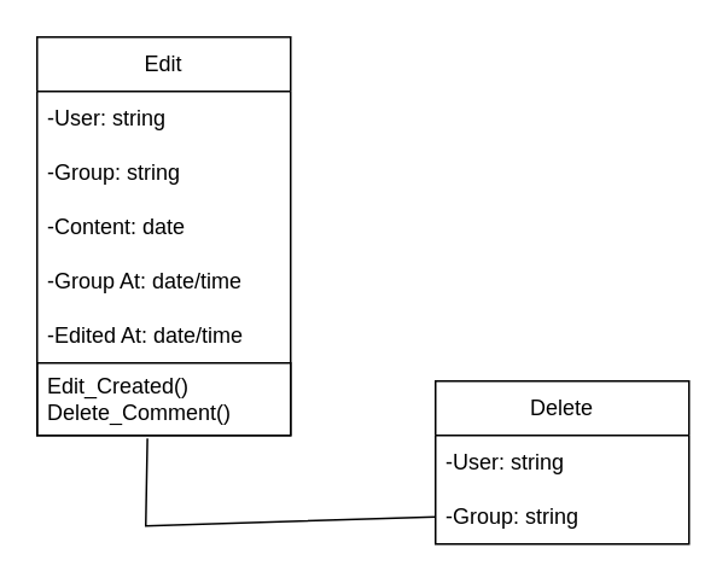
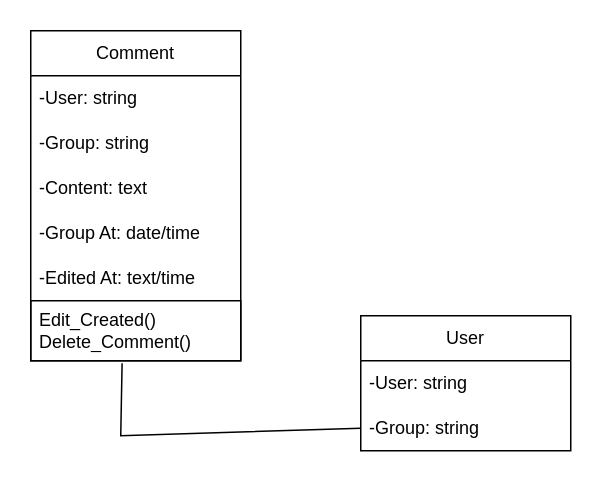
  <mxCell id="0" />
  <mxCell id="1" parent="0" />
- <mxCell id="2" value="Edit" style="swimlane;fontStyle=0;childLayout=stackLayout;horizontal=1;startSize=30;horizontalStack=0;resizeParent=1;resizeParentMax=0;resizeLast=0;collapsible=1;marginBottom=0;whiteSpace=wrap;html=1;strokeColor=default;" vertex="1" parent="1"><mxGeometry x="20" y="20" width="140" height="220" as="geometry" /></mxCell>
+ <mxCell id="2" value="Comment" style="swimlane;fontStyle=0;childLayout=stackLayout;horizontal=1;startSize=30;horizontalStack=0;resizeParent=1;resizeParentMax=0;resizeLast=0;collapsible=1;marginBottom=0;whiteSpace=wrap;html=1;strokeColor=default;" vertex="1" parent="1"><mxGeometry x="20" y="20" width="140" height="220" as="geometry" /></mxCell>
  <mxCell id="3" value="-User: string" style="text;strokeColor=none;fillColor=none;align=left;verticalAlign=middle;spacingLeft=4;spacingRight=4;overflow=hidden;points=[[0,0.5],[1,0.5]];portConstraint=eastwest;rotatable=0;whiteSpace=wrap;html=1;" vertex="1" parent="2"><mxGeometry y="30" width="140" height="30" as="geometry" /></mxCell>
  <mxCell id="4" value="-Group: string" style="text;strokeColor=none;fillColor=none;align=left;verticalAlign=middle;spacingLeft=4;spacingRight=4;overflow=hidden;points=[[0,0.5],[1,0.5]];portConstraint=eastwest;rotatable=0;whiteSpace=wrap;html=1;" vertex="1" parent="2"><mxGeometry y="60" width="140" height="30" as="geometry" /></mxCell>
- <mxCell id="5" value="-Content: date" style="text;strokeColor=none;fillColor=none;align=left;verticalAlign=middle;spacingLeft=4;spacingRight=4;overflow=hidden;points=[[0,0.5],[1,0.5]];portConstraint=eastwest;rotatable=0;whiteSpace=wrap;html=1;" vertex="1" parent="2"><mxGeometry y="90" width="140" height="30" as="geometry" /></mxCell>
+ <mxCell id="5" value="-Content: text" style="text;strokeColor=none;fillColor=none;align=left;verticalAlign=middle;spacingLeft=4;spacingRight=4;overflow=hidden;points=[[0,0.5],[1,0.5]];portConstraint=eastwest;rotatable=0;whiteSpace=wrap;html=1;" vertex="1" parent="2"><mxGeometry y="90" width="140" height="30" as="geometry" /></mxCell>
  <mxCell id="6" value="-Group At: date/time" style="text;strokeColor=none;fillColor=none;align=left;verticalAlign=middle;spacingLeft=4;spacingRight=4;overflow=hidden;points=[[0,0.5],[1,0.5]];portConstraint=eastwest;rotatable=0;whiteSpace=wrap;html=1;" vertex="1" parent="2"><mxGeometry y="120" width="140" height="30" as="geometry" /></mxCell>
- <mxCell id="7" value="-Edited At: date/time" style="text;strokeColor=none;fillColor=none;align=left;verticalAlign=middle;spacingLeft=4;spacingRight=4;overflow=hidden;points=[[0,0.5],[1,0.5]];portConstraint=eastwest;rotatable=0;whiteSpace=wrap;html=1;" vertex="1" parent="2"><mxGeometry y="150" width="140" height="30" as="geometry" /></mxCell>
+ <mxCell id="7" value="-Edited At: text/time" style="text;strokeColor=none;fillColor=none;align=left;verticalAlign=middle;spacingLeft=4;spacingRight=4;overflow=hidden;points=[[0,0.5],[1,0.5]];portConstraint=eastwest;rotatable=0;whiteSpace=wrap;html=1;" vertex="1" parent="2"><mxGeometry y="150" width="140" height="30" as="geometry" /></mxCell>
  <mxCell id="8" value="Edit_Created()&lt;div&gt;Delete_Comment()&lt;/div&gt;" style="text;strokeColor=default;fillColor=none;align=left;verticalAlign=middle;spacingLeft=4;spacingRight=4;overflow=hidden;points=[[0,0.5],[1,0.5]];portConstraint=eastwest;rotatable=0;whiteSpace=wrap;html=1;" vertex="1" parent="2"><mxGeometry y="180" width="140" height="40" as="geometry" /></mxCell>
- <mxCell id="9" value="Delete" style="swimlane;fontStyle=0;childLayout=stackLayout;horizontal=1;startSize=30;horizontalStack=0;resizeParent=1;resizeParentMax=0;resizeLast=0;collapsible=1;marginBottom=0;whiteSpace=wrap;html=1;" vertex="1" parent="1"><mxGeometry x="240" y="210" width="140" height="90" as="geometry" /></mxCell>
+ <mxCell id="9" value="User" style="swimlane;fontStyle=0;childLayout=stackLayout;horizontal=1;startSize=30;horizontalStack=0;resizeParent=1;resizeParentMax=0;resizeLast=0;collapsible=1;marginBottom=0;whiteSpace=wrap;html=1;" vertex="1" parent="1"><mxGeometry x="240" y="210" width="140" height="90" as="geometry" /></mxCell>
  <mxCell id="10" value="-User: string" style="text;strokeColor=none;fillColor=none;align=left;verticalAlign=middle;spacingLeft=4;spacingRight=4;overflow=hidden;points=[[0,0.5],[1,0.5]];portConstraint=eastwest;rotatable=0;whiteSpace=wrap;html=1;" vertex="1" parent="9"><mxGeometry y="30" width="140" height="30" as="geometry" /></mxCell>
  <mxCell id="11" value="-Group: string" style="text;strokeColor=none;fillColor=none;align=left;verticalAlign=middle;spacingLeft=4;spacingRight=4;overflow=hidden;points=[[0,0.5],[1,0.5]];portConstraint=eastwest;rotatable=0;whiteSpace=wrap;html=1;" vertex="1" parent="9"><mxGeometry y="60" width="140" height="30" as="geometry" /></mxCell>
  <mxCell id="12" value="" style="endArrow=none;html=1;rounded=0;exitX=0.435;exitY=1.042;exitDx=0;exitDy=0;exitPerimeter=0;entryX=0;entryY=0.5;entryDx=0;entryDy=0;" edge="1" parent="1" source="8" target="11"><mxGeometry width="50" height="50" relative="1" as="geometry"><mxPoint x="280" y="250" as="sourcePoint" /><mxPoint x="330" y="200" as="targetPoint" /><Array as="points"><mxPoint x="80" y="290" /></Array></mxGeometry></mxCell>
